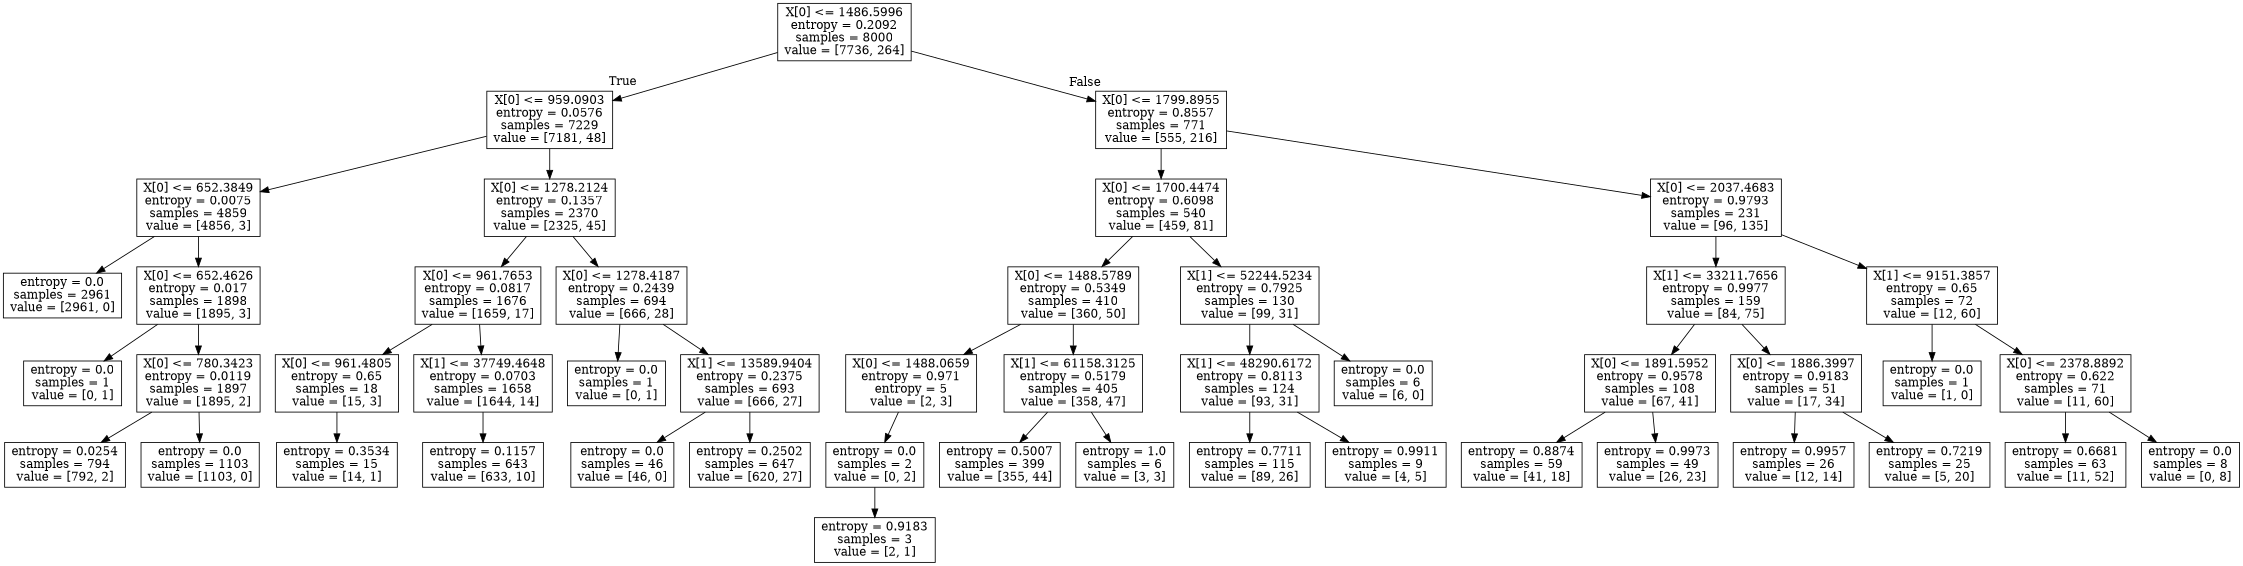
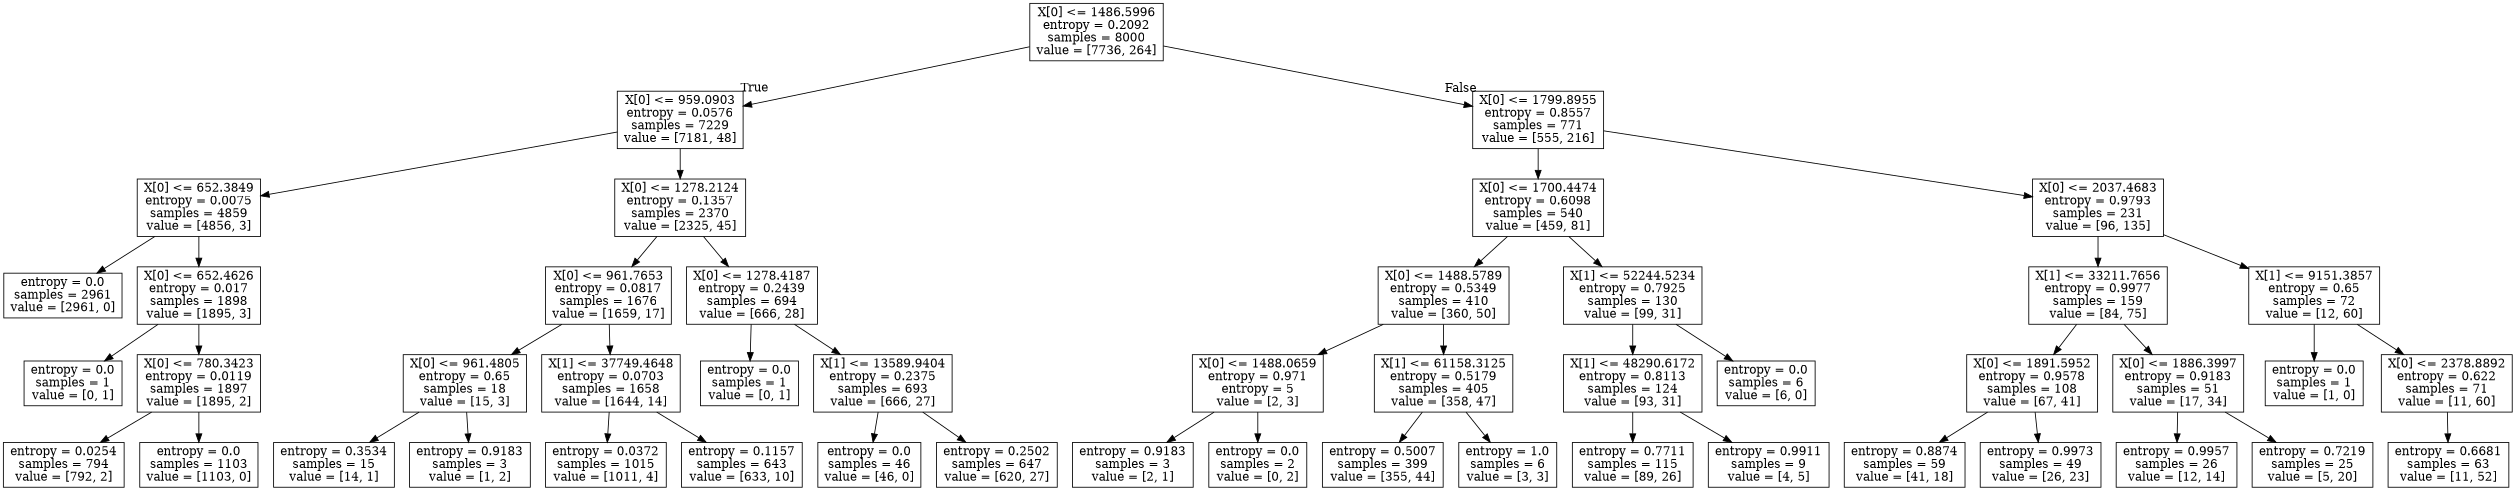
  digraph {
    node [shape=box]
    n1 [label="X[0] <= 1486.5996\nentropy = 0.2092\nsamples = 8000\nvalue = [7736, 264]"]
    n2 [label="X[0] <= 959.0903\nentropy = 0.0576\nsamples = 7229\nvalue = [7181, 48]"]
    n3 [label="X[0] <= 1799.8955\nentropy = 0.8557\nsamples = 771\nvalue = [555, 216]"]
    n4 [label="X[0] <= 652.3849\nentropy = 0.0075\nsamples = 4859\nvalue = [4856, 3]"]
    n5 [label="X[0] <= 1278.2124\nentropy = 0.1357\nsamples = 2370\nvalue = [2325, 45]"]
    n6 [label="X[0] <= 1700.4474\nentropy = 0.6098\nsamples = 540\nvalue = [459, 81]"]
    n7 [label="X[0] <= 2037.4683\nentropy = 0.9793\nsamples = 231\nvalue = [96, 135]"]
    n8 [label="entropy = 0.0\nsamples = 2961\nvalue = [2961, 0]"]
    n9 [label="X[0] <= 652.4626\nentropy = 0.017\nsamples = 1898\nvalue = [1895, 3]"]
    n10 [label="X[0] <= 961.7653\nentropy = 0.0817\nsamples = 1676\nvalue = [1659, 17]"]
    n11 [label="X[0] <= 1278.4187\nentropy = 0.2439\nsamples = 694\nvalue = [666, 28]"]
    n12 [label="entropy = 0.0\nsamples = 1\nvalue = [0, 1]"]
    n13 [label="X[0] <= 780.3423\nentropy = 0.0119\nsamples = 1897\nvalue = [1895, 2]"]
    n14 [label="entropy = 0.0254\nsamples = 794\nvalue = [792, 2]"]
    n15 [label="entropy = 0.0\nsamples = 1103\nvalue = [1103, 0]"]
    n16 [label="X[0] <= 961.4805\nentropy = 0.65\nsamples = 18\nvalue = [15, 3]"]
    n17 [label="X[1] <= 37749.4648\nentropy = 0.0703\nsamples = 1658\nvalue = [1644, 14]"]
    n18 [label="entropy = 0.0\nsamples = 1\nvalue = [0, 1]"]
    n19 [label="X[1] <= 13589.9404\nentropy = 0.2375\nsamples = 693\nvalue = [666, 27]"]
    n20 [label="entropy = 0.3534\nsamples = 15\nvalue = [14, 1]"]
+   n21 [label="entropy = 0.9183\nsamples = 3\nvalue = [1, 2]"]
+   n22 [label="entropy = 0.0372\nsamples = 1015\nvalue = [1011, 4]"]
    n23 [label="entropy = 0.1157\nsamples = 643\nvalue = [633, 10]"]
    n24 [label="entropy = 0.0\nsamples = 46\nvalue = [46, 0]"]
    n25 [label="entropy = 0.2502\nsamples = 647\nvalue = [620, 27]"]
    n26 [label="X[0] <= 1488.5789\nentropy = 0.5349\nsamples = 410\nvalue = [360, 50]"]
    n27 [label="X[1] <= 52244.5234\nentropy = 0.7925\nsamples = 130\nvalue = [99, 31]"]
    n28 [label="X[1] <= 33211.7656\nentropy = 0.9977\nsamples = 159\nvalue = [84, 75]"]
    n29 [label="X[1] <= 9151.3857\nentropy = 0.65\nsamples = 72\nvalue = [12, 60]"]
    n30 [label="X[0] <= 1488.0659\nentropy = 0.971\nentropy = 5\nvalue = [2, 3]"]
    n31 [label="X[1] <= 61158.3125\nentropy = 0.5179\nsamples = 405\nvalue = [358, 47]"]
    n32 [label="X[1] <= 48290.6172\nentropy = 0.8113\nsamples = 124\nvalue = [93, 31]"]
    n33 [label="entropy = 0.0\nsamples = 6\nvalue = [6, 0]"]
    n34 [label="entropy = 0.9183\nsamples = 3\nvalue = [2, 1]"]
    n35 [label="entropy = 0.0\nsamples = 2\nvalue = [0, 2]"]
    n36 [label="entropy = 0.5007\nsamples = 399\nvalue = [355, 44]"]
    n37 [label="entropy = 1.0\nsamples = 6\nvalue = [3, 3]"]
    n38 [label="entropy = 0.7711\nsamples = 115\nvalue = [89, 26]"]
    n39 [label="entropy = 0.9911\nsamples = 9\nvalue = [4, 5]"]
    n40 [label="X[0] <= 1891.5952\nentropy = 0.9578\nsamples = 108\nvalue = [67, 41]"]
    n41 [label="X[0] <= 1886.3997\nentropy = 0.9183\nsamples = 51\nvalue = [17, 34]"]
    n42 [label="entropy = 0.0\nsamples = 1\nvalue = [1, 0]"]
    n43 [label="X[0] <= 2378.8892\nentropy = 0.622\nsamples = 71\nvalue = [11, 60]"]
    n44 [label="entropy = 0.8874\nsamples = 59\nvalue = [41, 18]"]
    n45 [label="entropy = 0.9973\nsamples = 49\nvalue = [26, 23]"]
    n46 [label="entropy = 0.9957\nsamples = 26\nvalue = [12, 14]"]
    n47 [label="entropy = 0.7219\nsamples = 25\nvalue = [5, 20]"]
    n48 [label="entropy = 0.6681\nsamples = 63\nvalue = [11, 52]"]
-   n49 [label="entropy = 0.0\nsamples = 8\nvalue = [0, 8]"]
    n1 -> n2 [headlabel=True labelangle=45 labeldistance=2.5]
    n1 -> n3 [headlabel=False labelangle=-45 labeldistance=2.5]
    n2 -> n4
    n2 -> n5
    n3 -> n6
    n3 -> n7
    n4 -> n8
    n4 -> n9
    n5 -> n10
    n5 -> n11
    n6 -> n26
    n6 -> n27
    n7 -> n28
    n7 -> n29
    n9 -> n12
    n9 -> n13
    n10 -> n16
    n10 -> n17
    n11 -> n18
    n11 -> n19
    n13 -> n14
    n13 -> n15
    n16 -> n20
+   n16 -> n21
+   n17 -> n22
    n17 -> n23
    n19 -> n24
    n19 -> n25
    n26 -> n30
    n26 -> n31
    n27 -> n32
    n27 -> n33
    n28 -> n40
    n28 -> n41
    n29 -> n42
    n29 -> n43
-   n35 -> n34
+   n30 -> n34
    n30 -> n35
    n31 -> n36
    n31 -> n37
    n32 -> n38
    n32 -> n39
    n40 -> n44
    n40 -> n45
    n41 -> n46
    n41 -> n47
    n43 -> n48
-   n43 -> n49
  }
